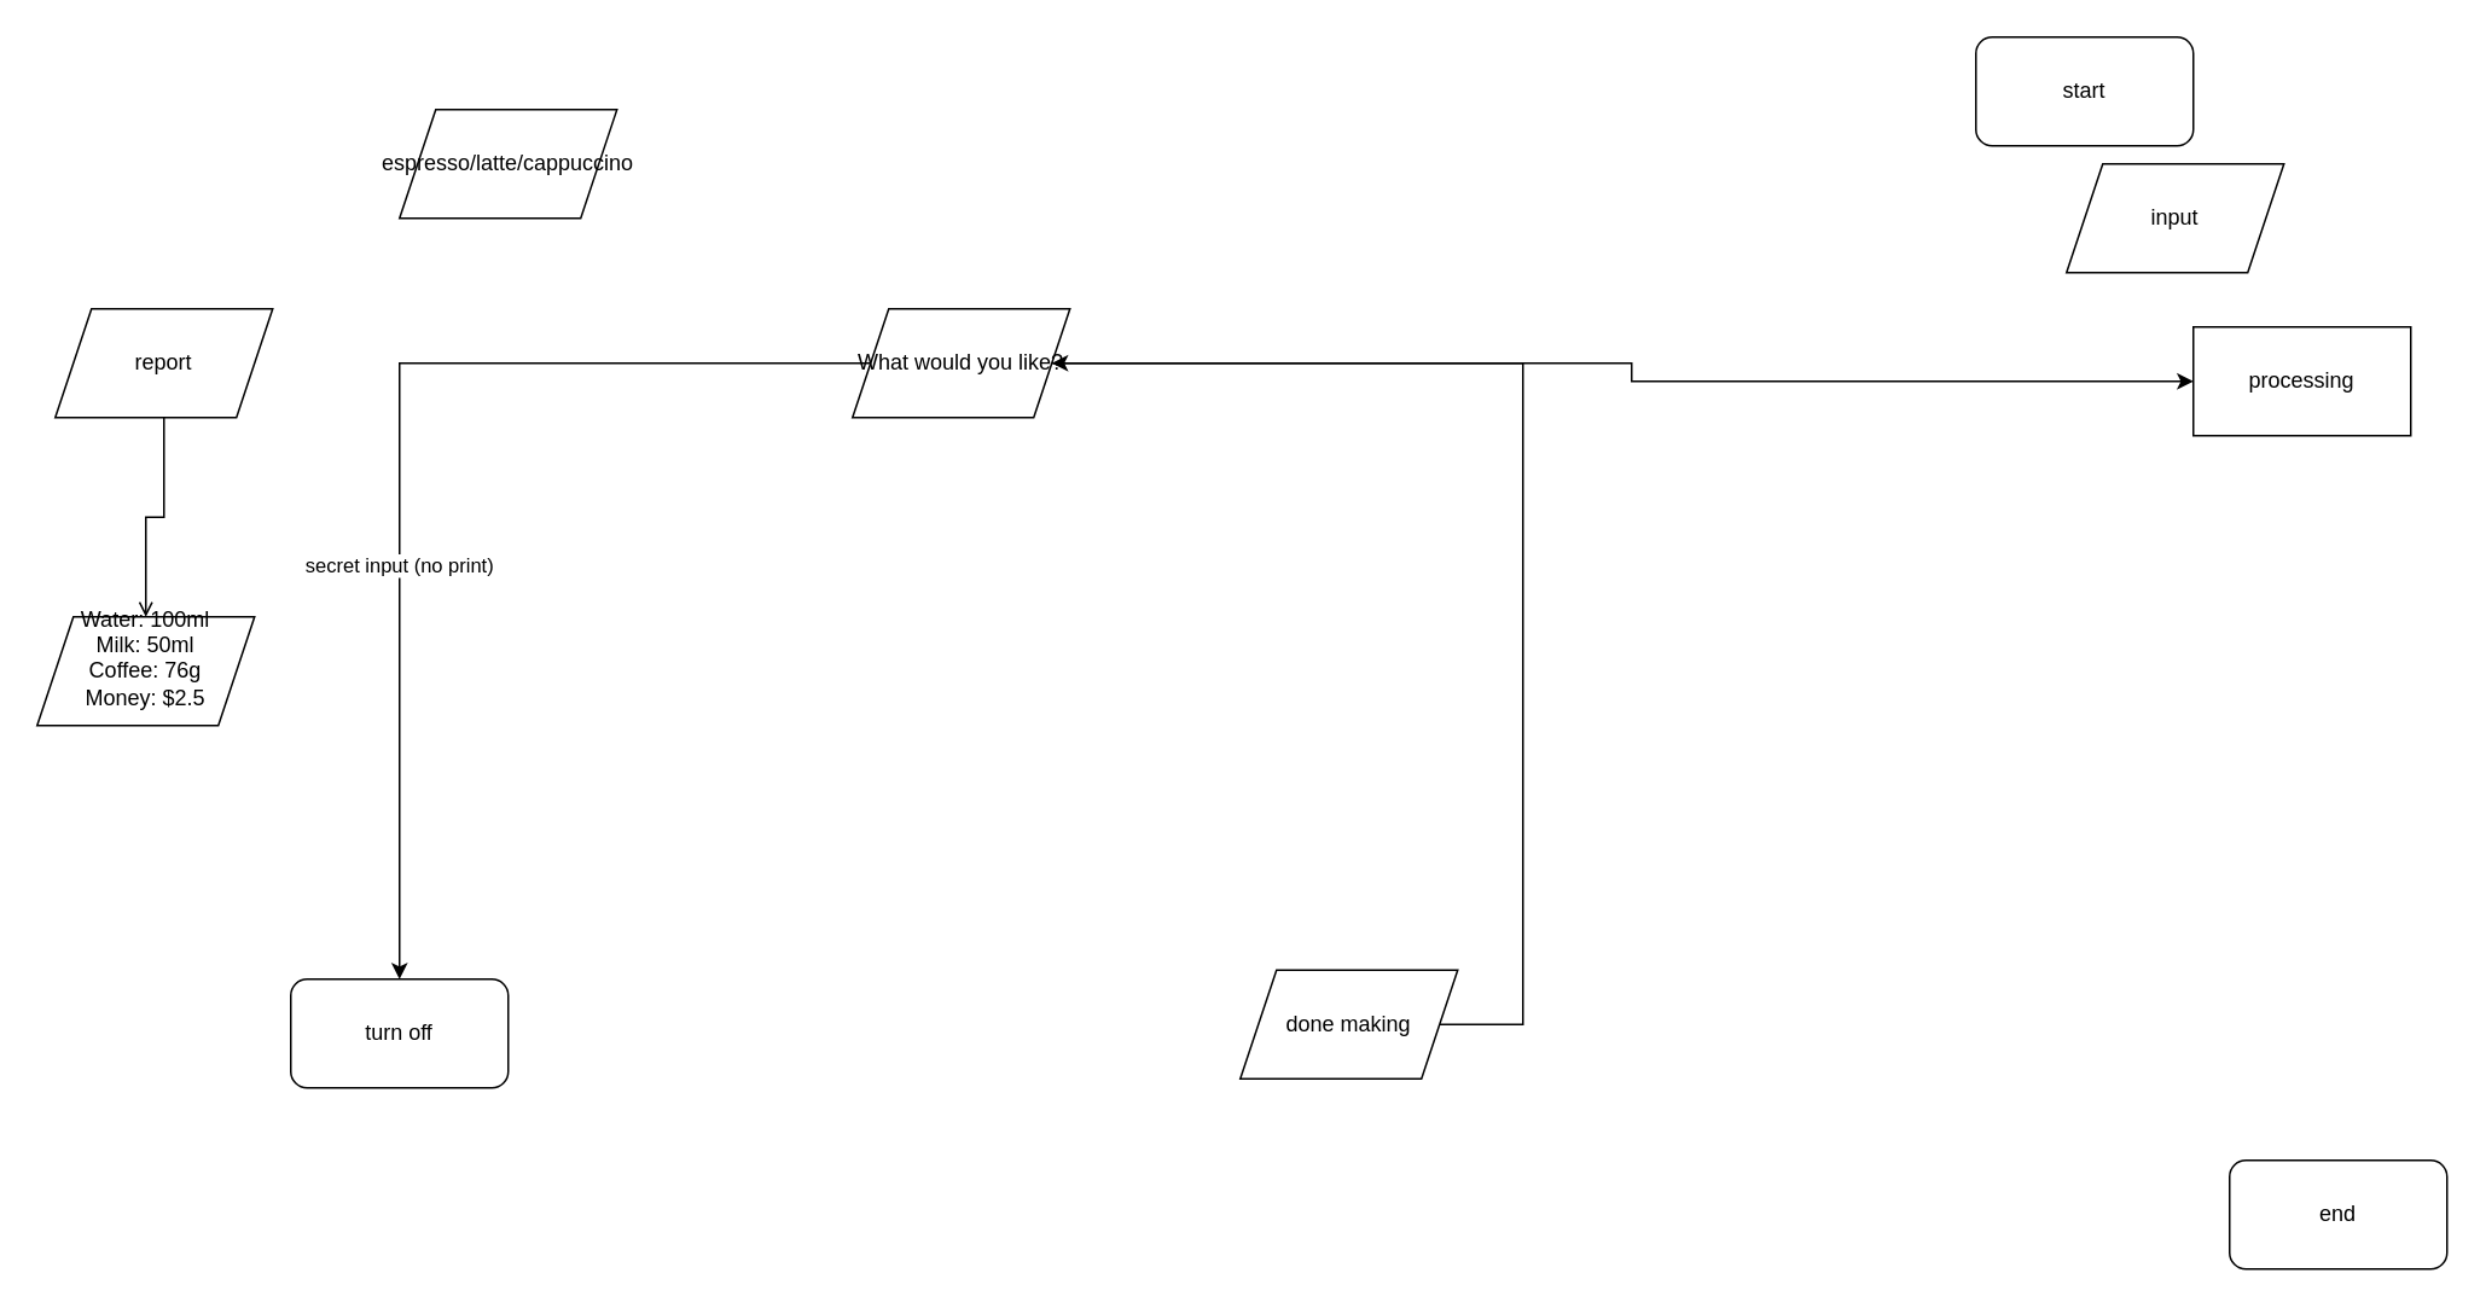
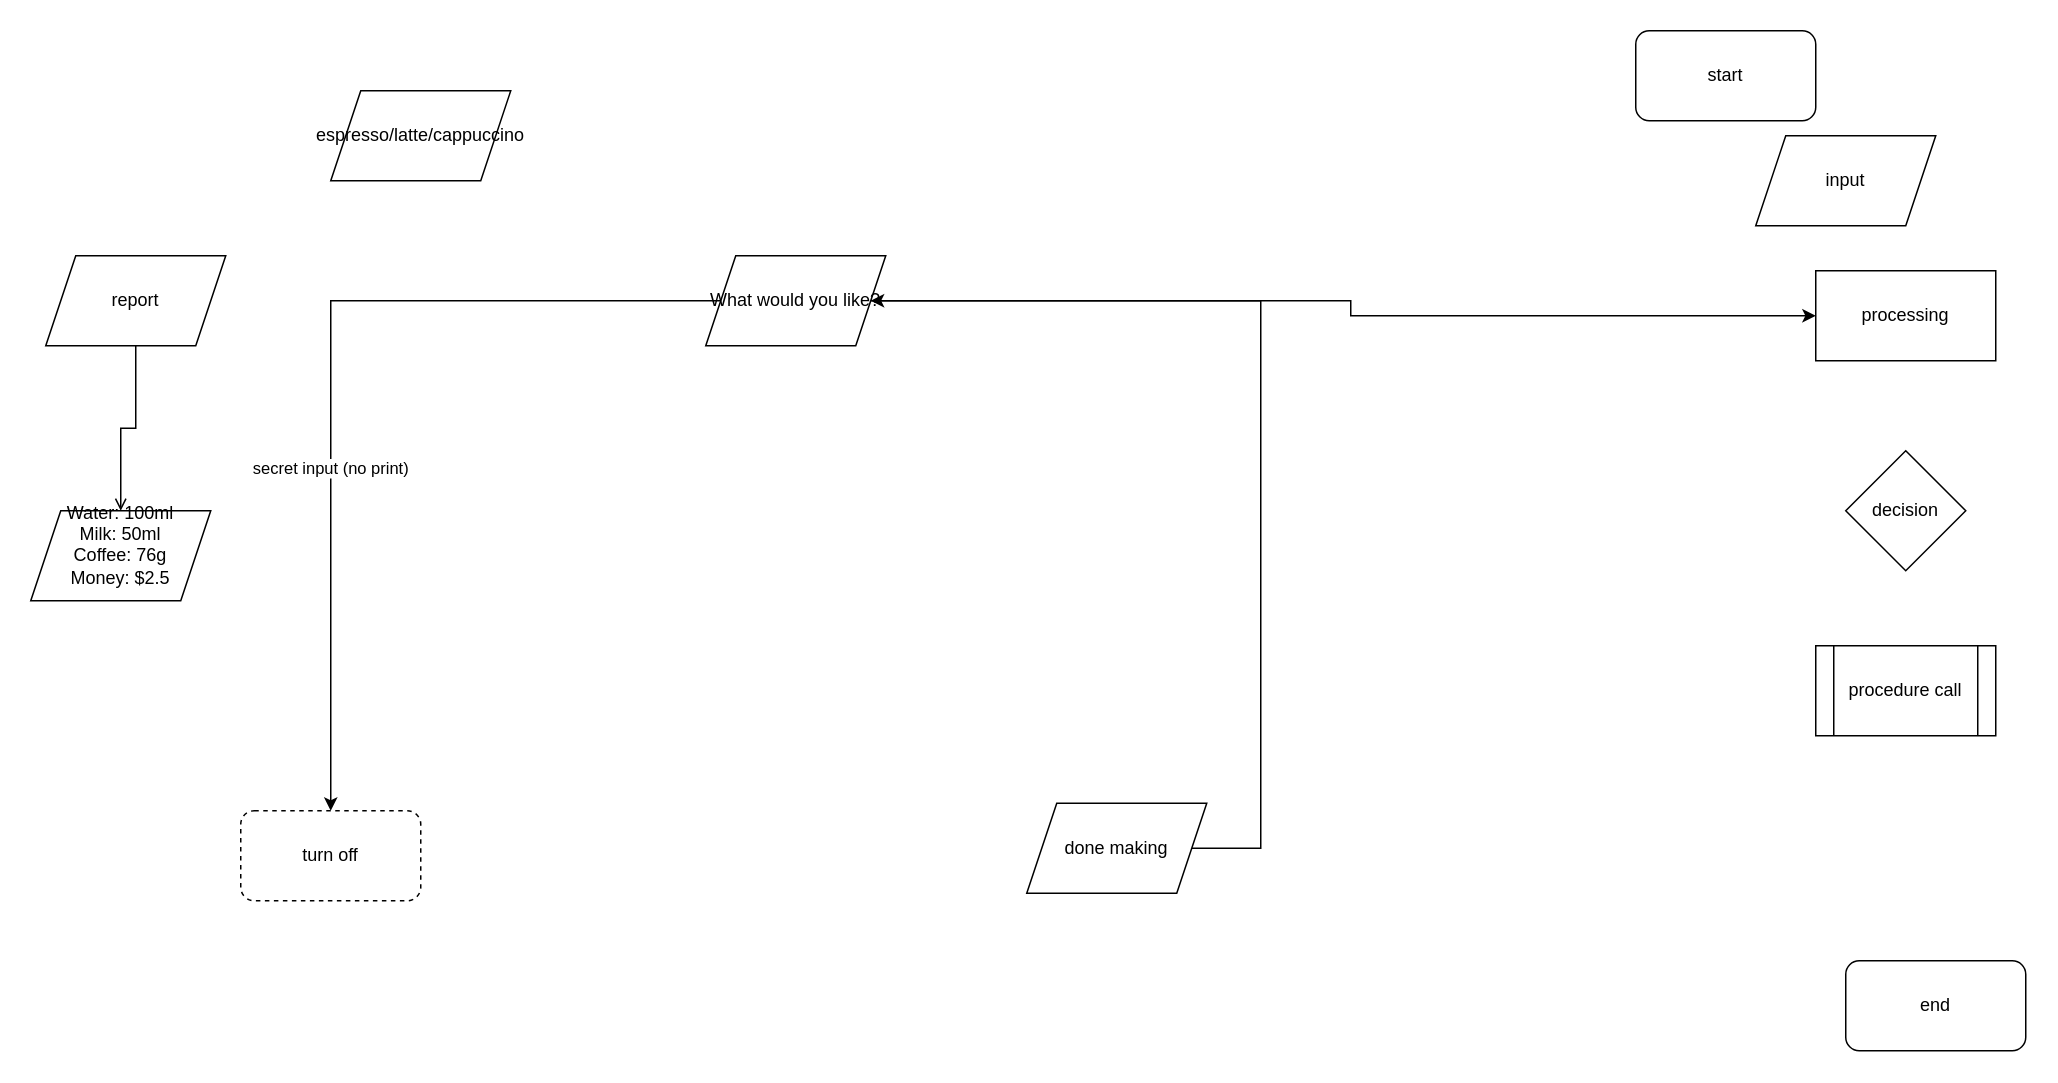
  <mxCell id="0" />
  <mxCell id="1" parent="0" />
- <mxCell id="2" value="input" style="shape=parallelogram;perimeter=parallelogramPerimeter;whiteSpace=wrap;html=1;fixedSize=1;" vertex="1" parent="1"><mxGeometry x="1140" y="90" width="120" height="60" as="geometry" /></mxCell>
+ <mxCell id="2" value="input" style="shape=parallelogram;perimeter=parallelogramPerimeter;whiteSpace=wrap;html=1;fixedSize=1;" vertex="1" parent="1"><mxGeometry x="1170" y="90" width="120" height="60" as="geometry" /></mxCell>
  <mxCell id="3" value="processing" style="rounded=0;whiteSpace=wrap;html=1;" vertex="1" parent="1"><mxGeometry x="1210" y="180" width="120" height="60" as="geometry" /></mxCell>
+ <mxCell id="4" value="decision" style="rhombus;whiteSpace=wrap;html=1;" vertex="1" parent="1"><mxGeometry x="1230" y="300" width="80" height="80" as="geometry" /></mxCell>
+ <mxCell id="5" value="procedure call" style="shape=process;whiteSpace=wrap;html=1;backgroundOutline=1;" vertex="1" parent="1"><mxGeometry x="1210" y="430" width="120" height="60" as="geometry" /></mxCell>
  <mxCell id="6" value="end" style="rounded=1;whiteSpace=wrap;html=1;" vertex="1" parent="1"><mxGeometry x="1230" y="640" width="120" height="60" as="geometry" /></mxCell>
  <mxCell id="7" value="start" style="rounded=1;whiteSpace=wrap;html=1;" vertex="1" parent="1"><mxGeometry x="1090" y="20" width="120" height="60" as="geometry" /></mxCell>
  <mxCell id="8" style="edgeStyle=orthogonalEdgeStyle;rounded=0;orthogonalLoop=1;jettySize=auto;html=1;" edge="1" parent="1" source="11" target="15"><mxGeometry relative="1" as="geometry" /></mxCell>
  <mxCell id="9" value="secret input (no print)" style="edgeLabel;html=1;align=center;verticalAlign=middle;resizable=0;points=[];" vertex="1" connectable="0" parent="8"><mxGeometry x="0.237" y="-1" relative="1" as="geometry"><mxPoint as="offset" /></mxGeometry></mxCell>
  <mxCell id="10" style="edgeStyle=orthogonalEdgeStyle;rounded=0;orthogonalLoop=1;jettySize=auto;html=1;" edge="1" parent="1" source="11" target="3"><mxGeometry relative="1" as="geometry" /></mxCell>
  <mxCell id="11" value="What would you like?" style="shape=parallelogram;perimeter=parallelogramPerimeter;whiteSpace=wrap;html=1;fixedSize=1;" vertex="1" parent="1"><mxGeometry x="470" y="170" width="120" height="60" as="geometry" /></mxCell>
  <mxCell id="12" value="espresso/latte/cappuccino" style="shape=parallelogram;perimeter=parallelogramPerimeter;whiteSpace=wrap;html=1;fixedSize=1;" vertex="1" parent="1"><mxGeometry x="220" y="60" width="120" height="60" as="geometry" /></mxCell>
  <mxCell id="13" style="edgeStyle=orthogonalEdgeStyle;rounded=0;orthogonalLoop=1;jettySize=auto;html=1;" edge="1" parent="1" source="14" target="11"><mxGeometry relative="1" as="geometry"><Array as="points"><mxPoint x="840" y="565" /><mxPoint x="840" y="200" /></Array></mxGeometry></mxCell>
  <mxCell id="14" value="done making" style="shape=parallelogram;perimeter=parallelogramPerimeter;whiteSpace=wrap;html=1;fixedSize=1;" vertex="1" parent="1"><mxGeometry x="684" y="535" width="120" height="60" as="geometry" /></mxCell>
- <mxCell id="15" value="turn off" style="rounded=1;whiteSpace=wrap;html=1;" vertex="1" parent="1"><mxGeometry x="160" y="540" width="120" height="60" as="geometry" /></mxCell>
+ <mxCell id="15" value="turn off" style="rounded=1;whiteSpace=wrap;html=1;dashed=1;" vertex="1" parent="1"><mxGeometry x="160" y="540" width="120" height="60" as="geometry" /></mxCell>
  <mxCell id="16" style="edgeStyle=orthogonalEdgeStyle;rounded=0;orthogonalLoop=1;jettySize=auto;html=1;endArrow=open;" edge="1" parent="1" source="17" target="18"><mxGeometry relative="1" as="geometry" /></mxCell>
  <mxCell id="17" value="report" style="shape=parallelogram;perimeter=parallelogramPerimeter;whiteSpace=wrap;html=1;fixedSize=1;" vertex="1" parent="1"><mxGeometry x="30" y="170" width="120" height="60" as="geometry" /></mxCell>
  <mxCell id="18" value="&#10;&#10;Water: 100ml&#10;Milk: 50ml&#10;Coffee: 76g&#10;Money: $2.5&#10;&#10;&#10;" style="shape=parallelogram;perimeter=parallelogramPerimeter;whiteSpace=wrap;html=1;fixedSize=1;" vertex="1" parent="1"><mxGeometry x="20" y="340" width="120" height="60" as="geometry" /></mxCell>
